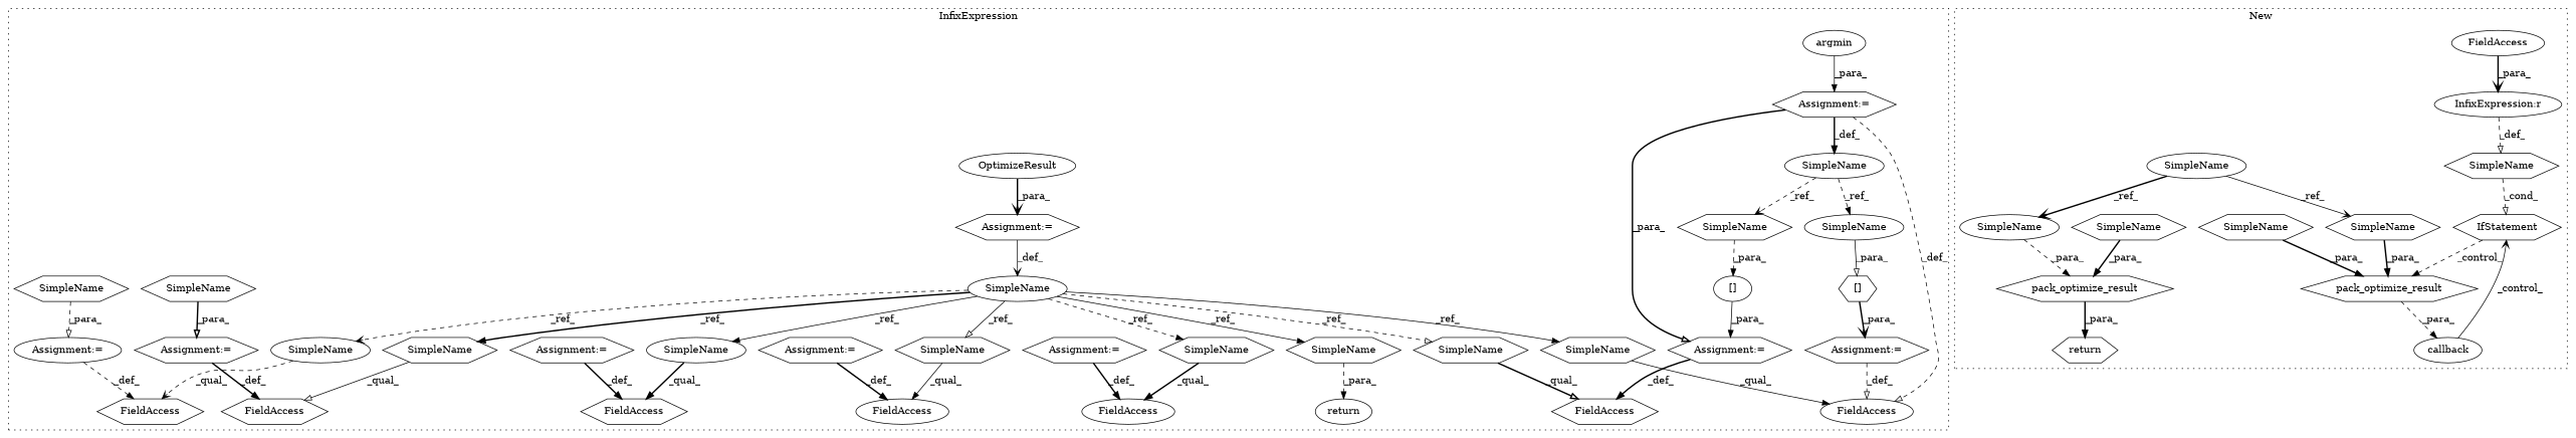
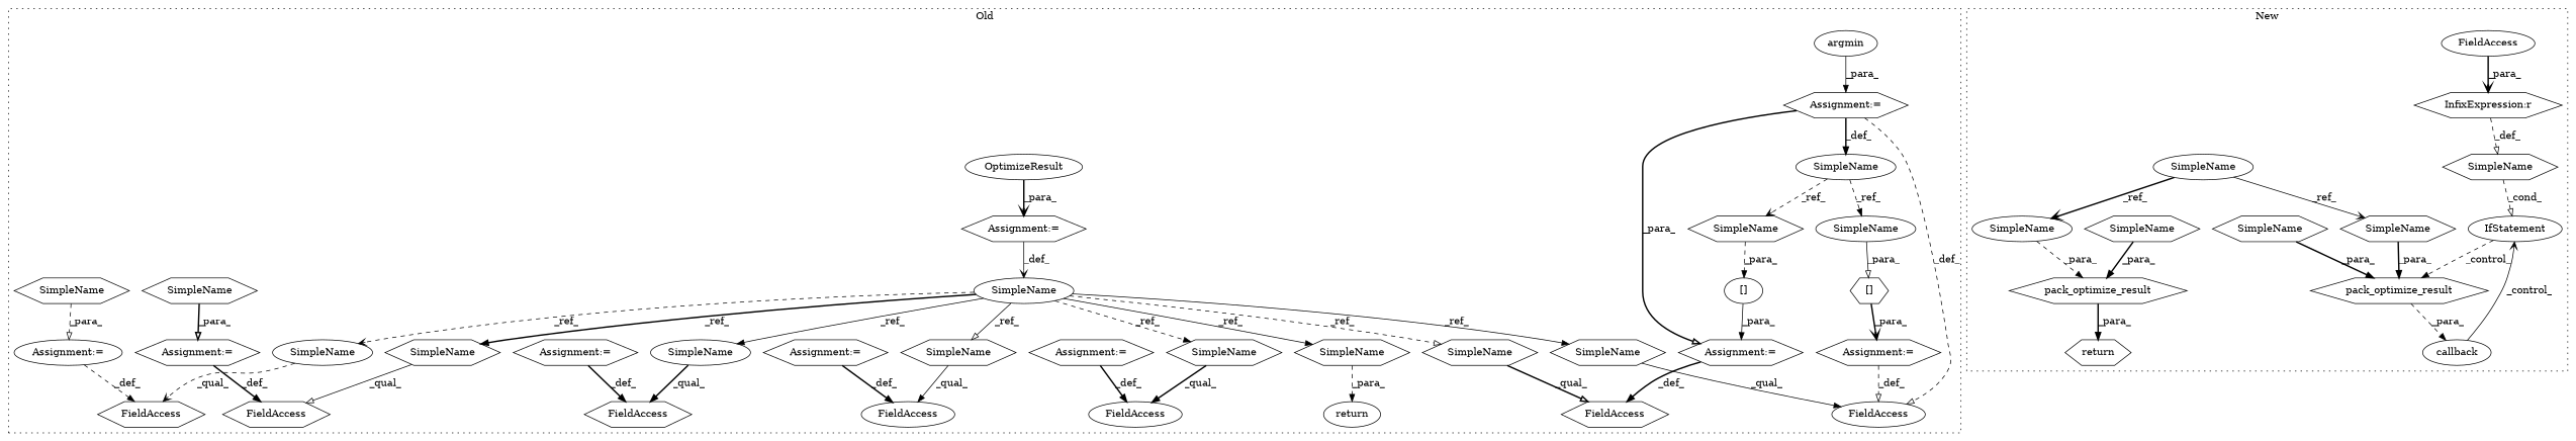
  digraph {
    node [a=42 l=3 s=6560 shape=hexagon]
    edge [arrowhead=normal style=bold]
    n1 [a=32 l="7,1" label=argmin s="6544,6553" shape=ellipse]
    n2 [a=7 l=1 label="Assignment:=" s=6565]
    n3 [a=7 l=1 label="Assignment:=" s=6537]
    n4 [a=2 l="3,1" label="[]" s="6588,6595" shape=ellipse]
    n5 [l=4 label=SimpleName s=6533 shape=ellipse]
    n6 [a=2 l="3,1" label="[]" s="6566,6573"]
    n7 [a=22 l=5 label=FieldAccess shape=ellipse]
    n8 [a=32 l=16 label=OptimizeResult s=6511 shape=ellipse]
    n9 [label=SimpleName s=6507 shape=ellipse]
    n10 [a=41 l=7 label=return s=6748 shape=ellipse]
    n11 [a=22 l=7 label=FieldAccess s=6580]
    n12 [a=22 l=9 label=FieldAccess s=6680]
    n13 [a=22 l=11 label=FieldAccess s=6637 shape=ellipse]
    n14 [a=22 l=13 label=FieldAccess s=6602 shape=ellipse]
    n15 [a=22 l=16 label=FieldAccess s=6701]
    n16 [a=22 l=9 label=FieldAccess s=6727]
    n17 [a=7 l=1 label="Assignment:=" s=6587]
    n18 [a=7 l=1 label="Assignment:=" s=6510]
    n19 [a=7 l=1 label="Assignment:=" s=6689 shape=ellipse]
    n20 [a=7 l=1 label="Assignment:=" s=6717]
    n21 [a=7 l=1 label="Assignment:=" s=6736]
    n22 [a=7 l=1 label="Assignment:=" s=6615]
    n23 [a=7 l=1 label="Assignment:=" s=6648]
    n24 [label=SimpleName s=6718]
    n25 [l=5 label=SimpleName s=6690]
    n26 [label=SimpleName s=6755]
    n27 [label=SimpleName s=6701]
    n28 [label=SimpleName s=6680 shape=ellipse]
    n29 [label=SimpleName s=6602]
    n30 [label=SimpleName s=6637]
    n31 [label=SimpleName s=6580]
    n32 [label=SimpleName s=6727 shape=ellipse]
    n33 [label=SimpleName]
    n34 [l=4 label=SimpleName s=6591]
    n35 [l=4 label=SimpleName s=6569 shape=ellipse]
-   n36 [a=25 l="4,2" label=IfStatement s="6781,6801"]
-   n37 [a=27 l=4 label="InfixExpression:r" s=6793 shape=ellipse]
+   n36 [a=25 l="4,2" label=IfStatement s="6781,6801" shape=ellipse]
+   n37 [a=27 l=4 label="InfixExpression:r" s=6793]
    n38 [label=SimpleName l="" s=""]
    n39 [a=32 l="21,1" label=pack_optimize_result s="6822,6864"]
    n40 [a=22 l=8 label=FieldAccess s=6785 shape=ellipse]
    n41 [a=32 l="9,1" label=callback s="6813,6865" shape=ellipse]
    n42 [l=5 label=SimpleName s=1410 shape=ellipse]
    n43 [a=32 l="21,1" label=pack_optimize_result s="6893,6942"]
    n44 [a=41 l=7 label=return s=6886]
    n45 [label=SimpleName s=6926]
    n46 [label=SimpleName s=6855]
    n47 [l=5 label=SimpleName s=6849]
    n48 [l=5 label=SimpleName s=6920 shape=ellipse]
    subgraph cluster_1 {
-     label=InfixExpression
+     label=Old
      style=dotted
      n1
      n2
      n3
      n4
      n5
      n6
      n7
      n8
      n9
      n10
      n11
      n12
      n13
      n14
      n15
      n16
      n17
      n18
      n19
      n20
      n21
      n22
      n23
      n24
      n25
      n26
      n27
      n28
      n29
      n30
      n31
      n32
      n33
      n34
      n35
    }
    subgraph cluster_2 {
      label=New
      style=dotted
      n36
      n37
      n38
      n39
      n40
      n41
      n42
      n43
      n44
      n45
      n46
      n47
      n48
    }
    n1 -> n3 [label=_para_ style=solid]
    n2 -> n7 [arrowhead=onormal label=_def_ style=dashed]
    n3 -> n5 [label=_def_]
    n3 -> n7 [arrowhead=onormal label=_def_ style=dashed]
    n3 -> n17 [arrowhead=onormal label=_para_]
    n4 -> n17 [label=_para_ style=solid]
    n5 -> n34 [arrowhead=vee label=_ref_ style=dashed]
    n5 -> n35 [label=_ref_ style=dashed]
    n6 -> n2 [arrowhead=vee label=_para_]
    n8 -> n18 [arrowhead=vee label=_para_]
    n9 -> n26 [label=_ref_ style=solid]
    n9 -> n27 [label=_ref_]
    n9 -> n28 [arrowhead=vee label=_ref_ style=dashed]
    n9 -> n29 [label=_ref_ style=dashed]
    n9 -> n30 [arrowhead=onormal label=_ref_ style=solid]
    n9 -> n31 [arrowhead=onormal label=_ref_ style=dashed]
    n9 -> n32 [label=_ref_ style=solid]
    n9 -> n33 [label=_ref_ style=solid]
    n17 -> n11 [label=_def_]
    n18 -> n9 [arrowhead=vee label=_def_ style=solid]
    n19 -> n12 [label=_def_ style=dashed]
    n20 -> n15 [label=_def_]
    n21 -> n16 [label=_def_]
    n22 -> n14 [label=_def_]
    n23 -> n13 [label=_def_]
    n24 -> n20 [arrowhead=onormal label=_para_]
    n25 -> n19 [arrowhead=onormal label=_para_ style=dashed]
    n26 -> n10 [label=_para_ style=dashed]
    n27 -> n15 [arrowhead=onormal label=_qual_ style=solid]
    n28 -> n12 [arrowhead=vee label=_qual_ style=dashed]
    n29 -> n14 [label=_qual_]
    n30 -> n13 [label=_qual_ style=solid]
    n31 -> n11 [arrowhead=onormal label=_qual_]
    n32 -> n16 [label=_qual_]
    n33 -> n7 [label=_qual_ style=solid]
    n34 -> n4 [label=_para_ style=dashed]
    n35 -> n6 [arrowhead=onormal label=_para_ style=solid]
    n36 -> n39 [label=_control_ style=dashed]
    n37 -> n38 [arrowhead=onormal label=_def_ style=dashed]
    n38 -> n36 [arrowhead=onormal label=_cond_ style=dashed]
    n39 -> n41 [label=_para_ style=dashed]
    n40 -> n37 [arrowhead=vee label=_para_]
    n41 -> n36 [arrowhead=vee label=_control_ style=solid]
    n42 -> n47 [arrowhead=vee label=_ref_ style=solid]
    n42 -> n48 [arrowhead=vee label=_ref_]
    n43 -> n44 [label=_para_]
    n45 -> n43 [label=_para_]
    n46 -> n39 [label=_para_]
    n47 -> n39 [label=_para_]
    n48 -> n43 [label=_para_ style=dashed]
  }
